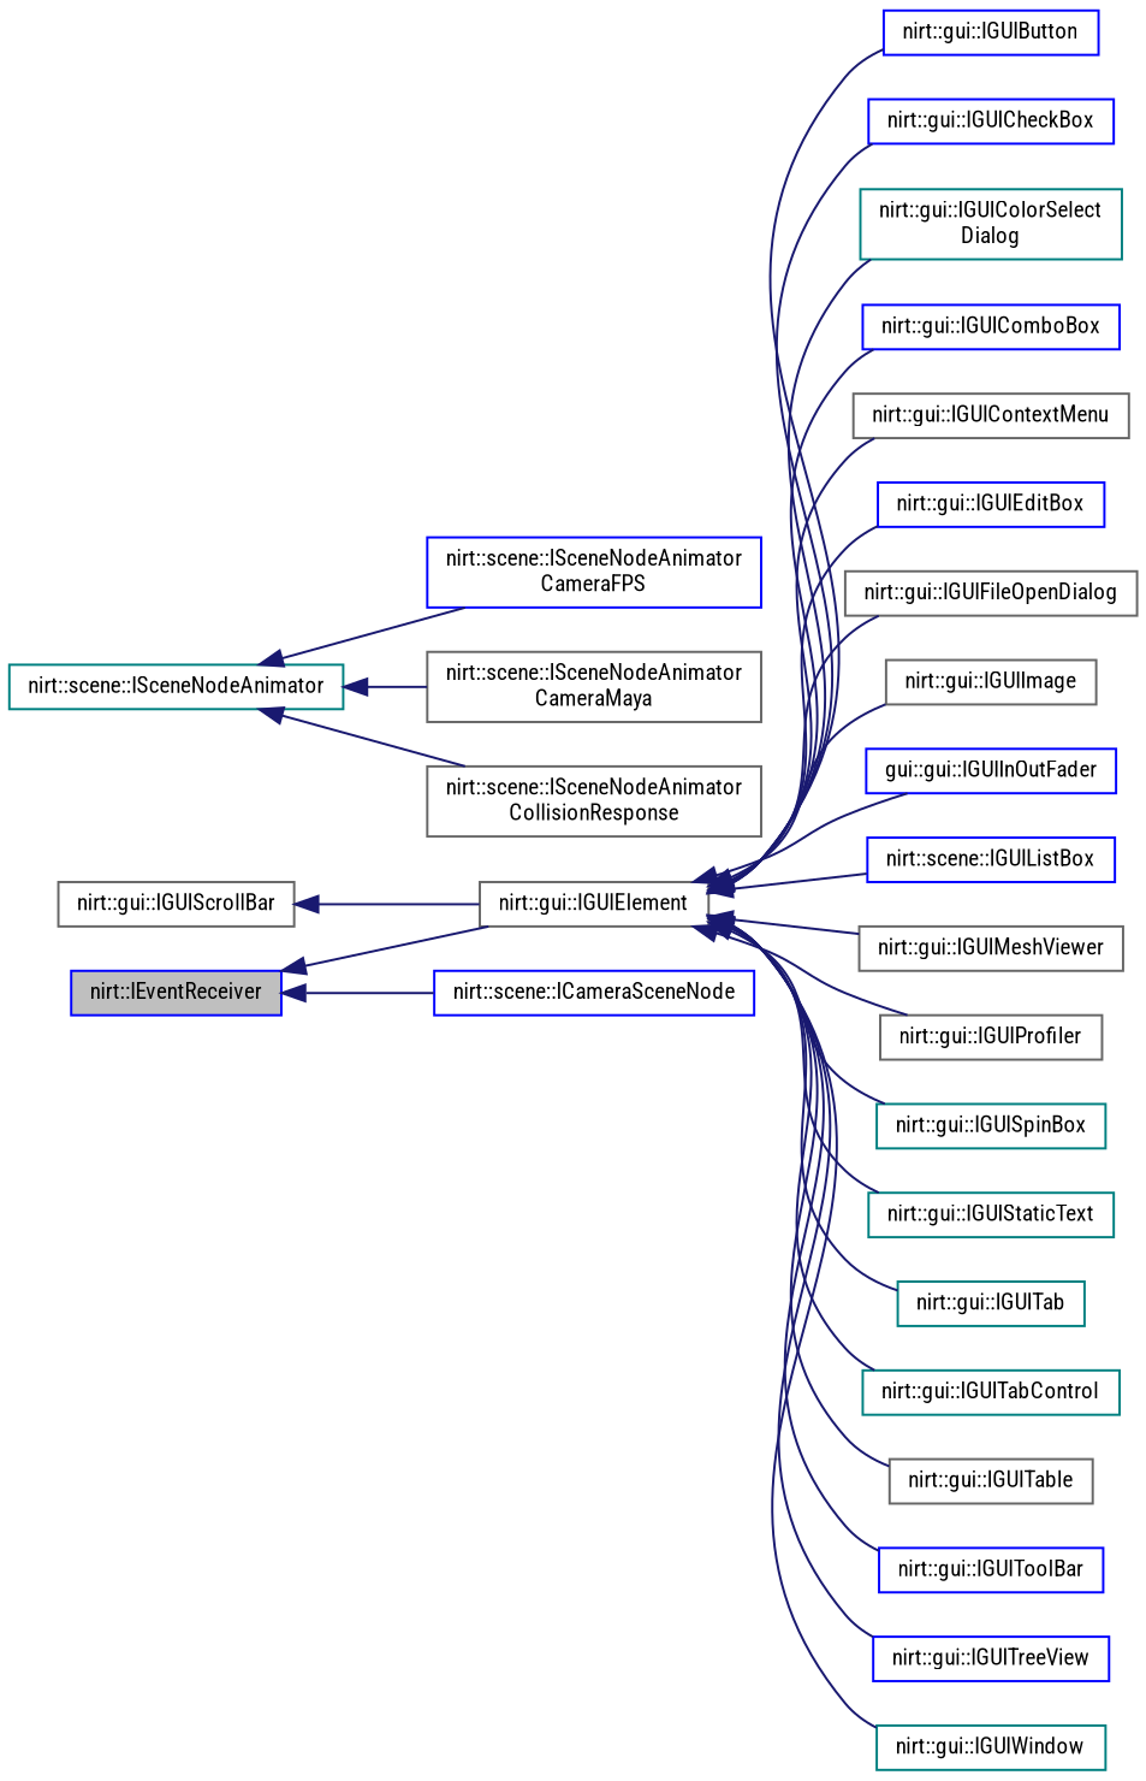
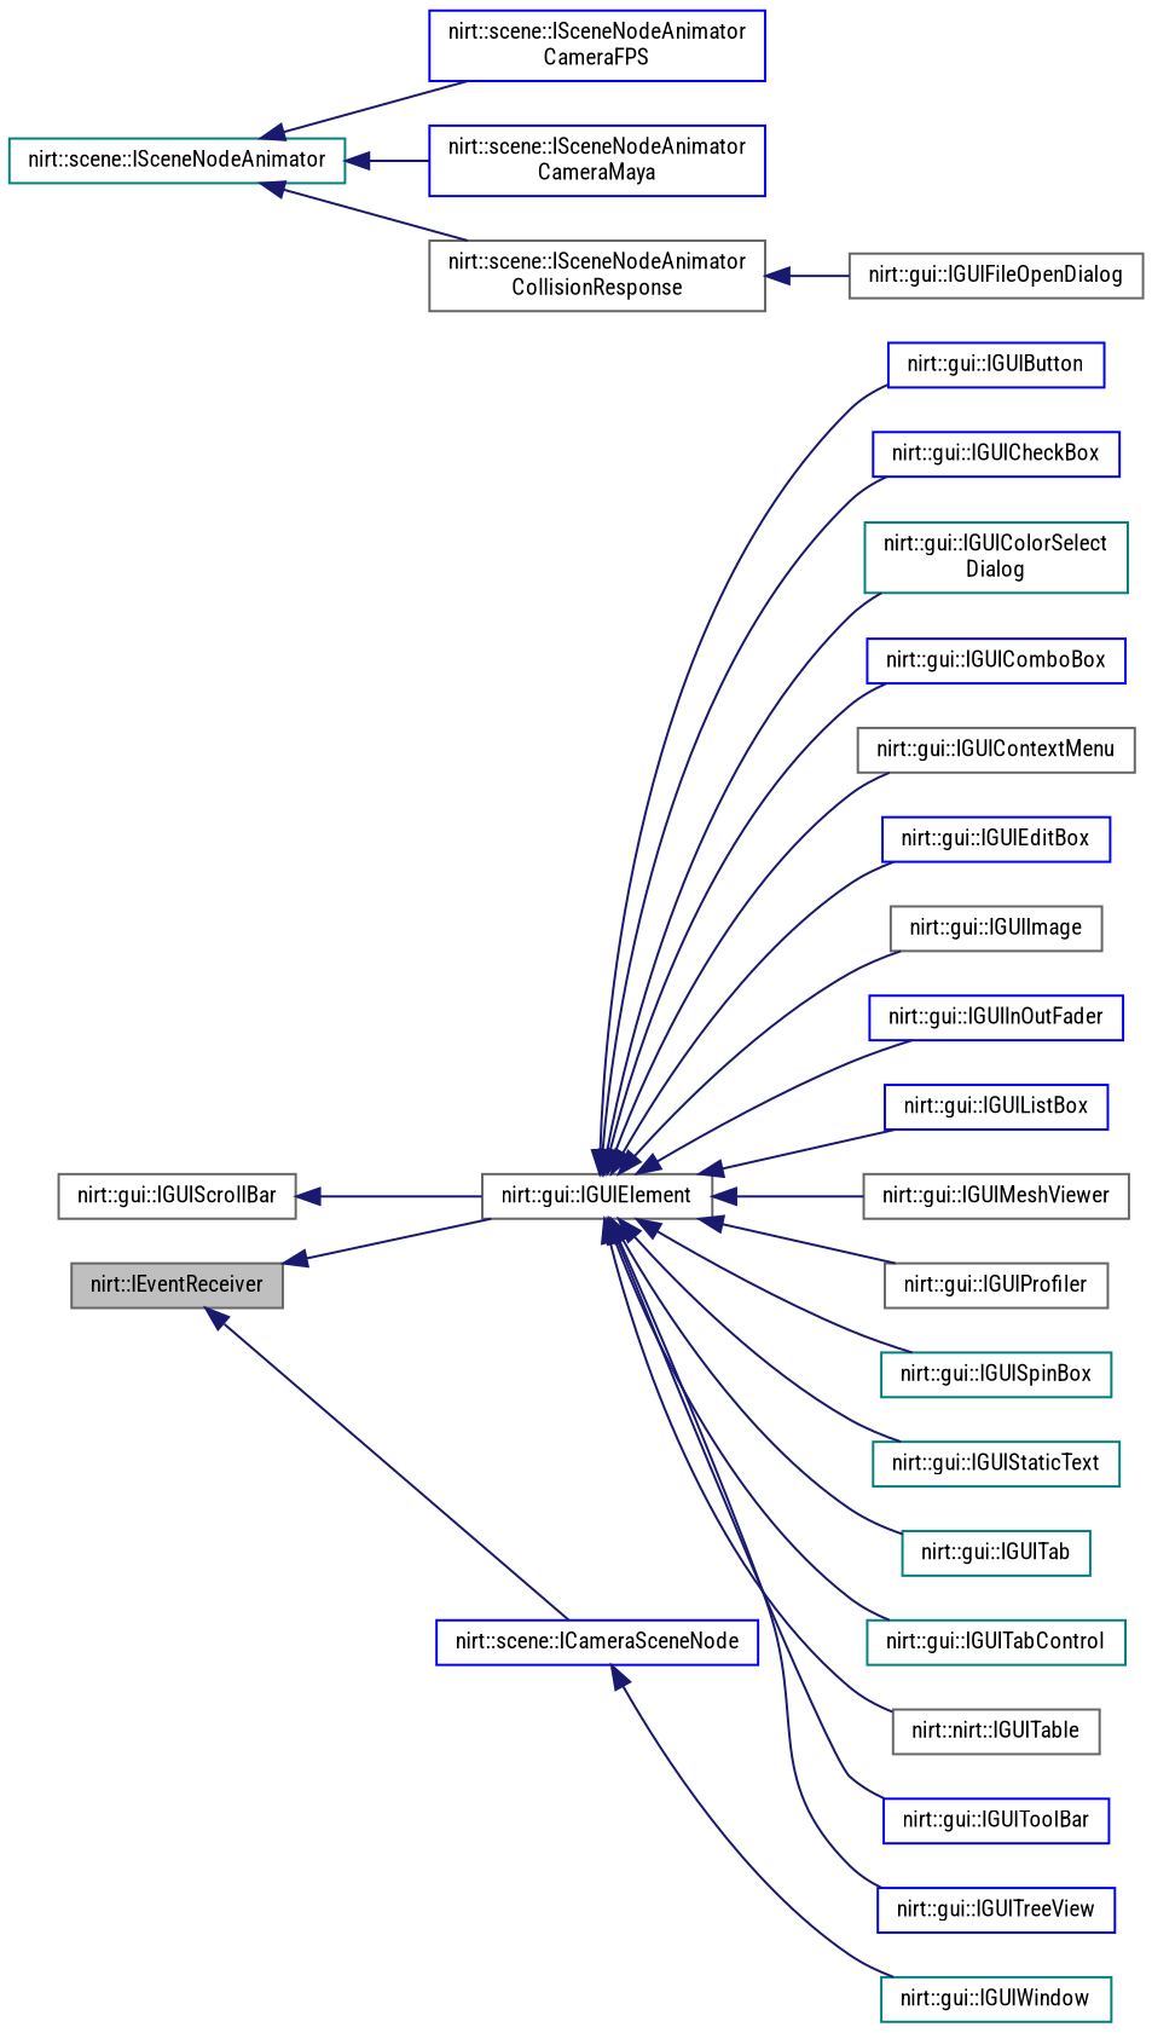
  digraph {
    fontname="Roboto Condensed"
    rankdir=LR
    node [color=blue fillcolor=white fontname="Roboto Condensed" fontsize=10 shape=record style=filled]
    edge [color=midnightblue dir=back fontname="Roboto Condensed" fontsize=10 labelfontname=Helvetica labelfontsize=10 style=solid]
-   n1 [fillcolor=grey75 fontcolor=black height=0.2 label="nirt::IEventReceiver" width=0.4]
+   n1 [color=gray40 fillcolor=grey75 fontcolor=black height=0.2 label="nirt::IEventReceiver" width=0.4]
    n2 [color=gray40 height=0.2 label="nirt::gui::IGUIElement" width=0.4]
    n3 [height=0.2 label="nirt::scene::ICameraSceneNode" width=0.4]
    n4 [height=0.2 label="nirt::gui::IGUIButton" width=0.4]
    n5 [height=0.2 label="nirt::gui::IGUICheckBox" width=0.4]
    n6 [color=teal height=0.2 label="nirt::gui::IGUIColorSelect\lDialog" width=0.4]
    n7 [height=0.2 label="nirt::gui::IGUIComboBox" width=0.4]
    n8 [color=gray40 height=0.2 label="nirt::gui::IGUIContextMenu" width=0.4]
    n9 [height=0.2 label="nirt::gui::IGUIEditBox" width=0.4]
    n10 [color=gray40 height=0.2 label="nirt::gui::IGUIFileOpenDialog" width=0.4]
    n11 [color=gray40 height=0.2 label="nirt::gui::IGUIImage" width=0.4]
-   n12 [height=0.2 label="gui::gui::IGUIInOutFader" width=0.4]
-   n13 [height=0.2 label="nirt::scene::IGUIListBox" width=0.4]
+   n12 [height=0.2 label="nirt::gui::IGUIInOutFader" width=0.4]
+   n13 [height=0.2 label="nirt::gui::IGUIListBox" width=0.4]
    n14 [color=gray40 height=0.2 label="nirt::gui::IGUIMeshViewer" width=0.4]
    n15 [color=gray40 height=0.2 label="nirt::gui::IGUIProfiler" width=0.4]
    n16 [color=teal height=0.2 label="nirt::gui::IGUISpinBox" width=0.4]
    n17 [color=teal height=0.2 label="nirt::gui::IGUIStaticText" width=0.4]
    n18 [color=teal height=0.2 label="nirt::gui::IGUITab" width=0.4]
    n19 [color=teal height=0.2 label="nirt::gui::IGUITabControl" width=0.4]
-   n20 [color=gray40 height=0.2 label="nirt::gui::IGUITable" width=0.4]
+   n20 [color=gray40 height=0.2 label="nirt::nirt::IGUITable" width=0.4]
    n21 [height=0.2 label="nirt::gui::IGUIToolBar" width=0.4]
    n22 [height=0.2 label="nirt::gui::IGUITreeView" width=0.4]
    n23 [color=teal height=0.2 label="nirt::gui::IGUIWindow" width=0.4]
    n24 [color=teal height=0.2 label="nirt::scene::ISceneNodeAnimator" width=0.4]
    n25 [height=0.2 label="nirt::scene::ISceneNodeAnimator\lCameraFPS" width=0.4]
-   n26 [color=gray40 height=0.2 label="nirt::scene::ISceneNodeAnimator\lCameraMaya" width=0.4]
+   n26 [height=0.2 label="nirt::scene::ISceneNodeAnimator\lCameraMaya" width=0.4]
    n27 [color=gray40 height=0.2 label="nirt::scene::ISceneNodeAnimator\lCollisionResponse" width=0.4]
    n28 [color=gray40 height=0.2 label="nirt::gui::IGUIScrollBar" width=0.4]
    n1 -> n2
    n1 -> n3
    n2 -> n4
    n2 -> n5
    n2 -> n6
    n2 -> n7
    n2 -> n8
    n2 -> n9
-   n2 -> n10
+   n27 -> n10
    n2 -> n11
    n2 -> n12
    n2 -> n13
    n2 -> n14
    n2 -> n15
    n2 -> n16
    n2 -> n17
    n2 -> n18
    n2 -> n19
    n2 -> n20
    n2 -> n21
    n2 -> n22
-   n2 -> n23
+   n3 -> n23
    n24 -> n25
    n24 -> n26
    n24 -> n27
    n28 -> n2
  }
